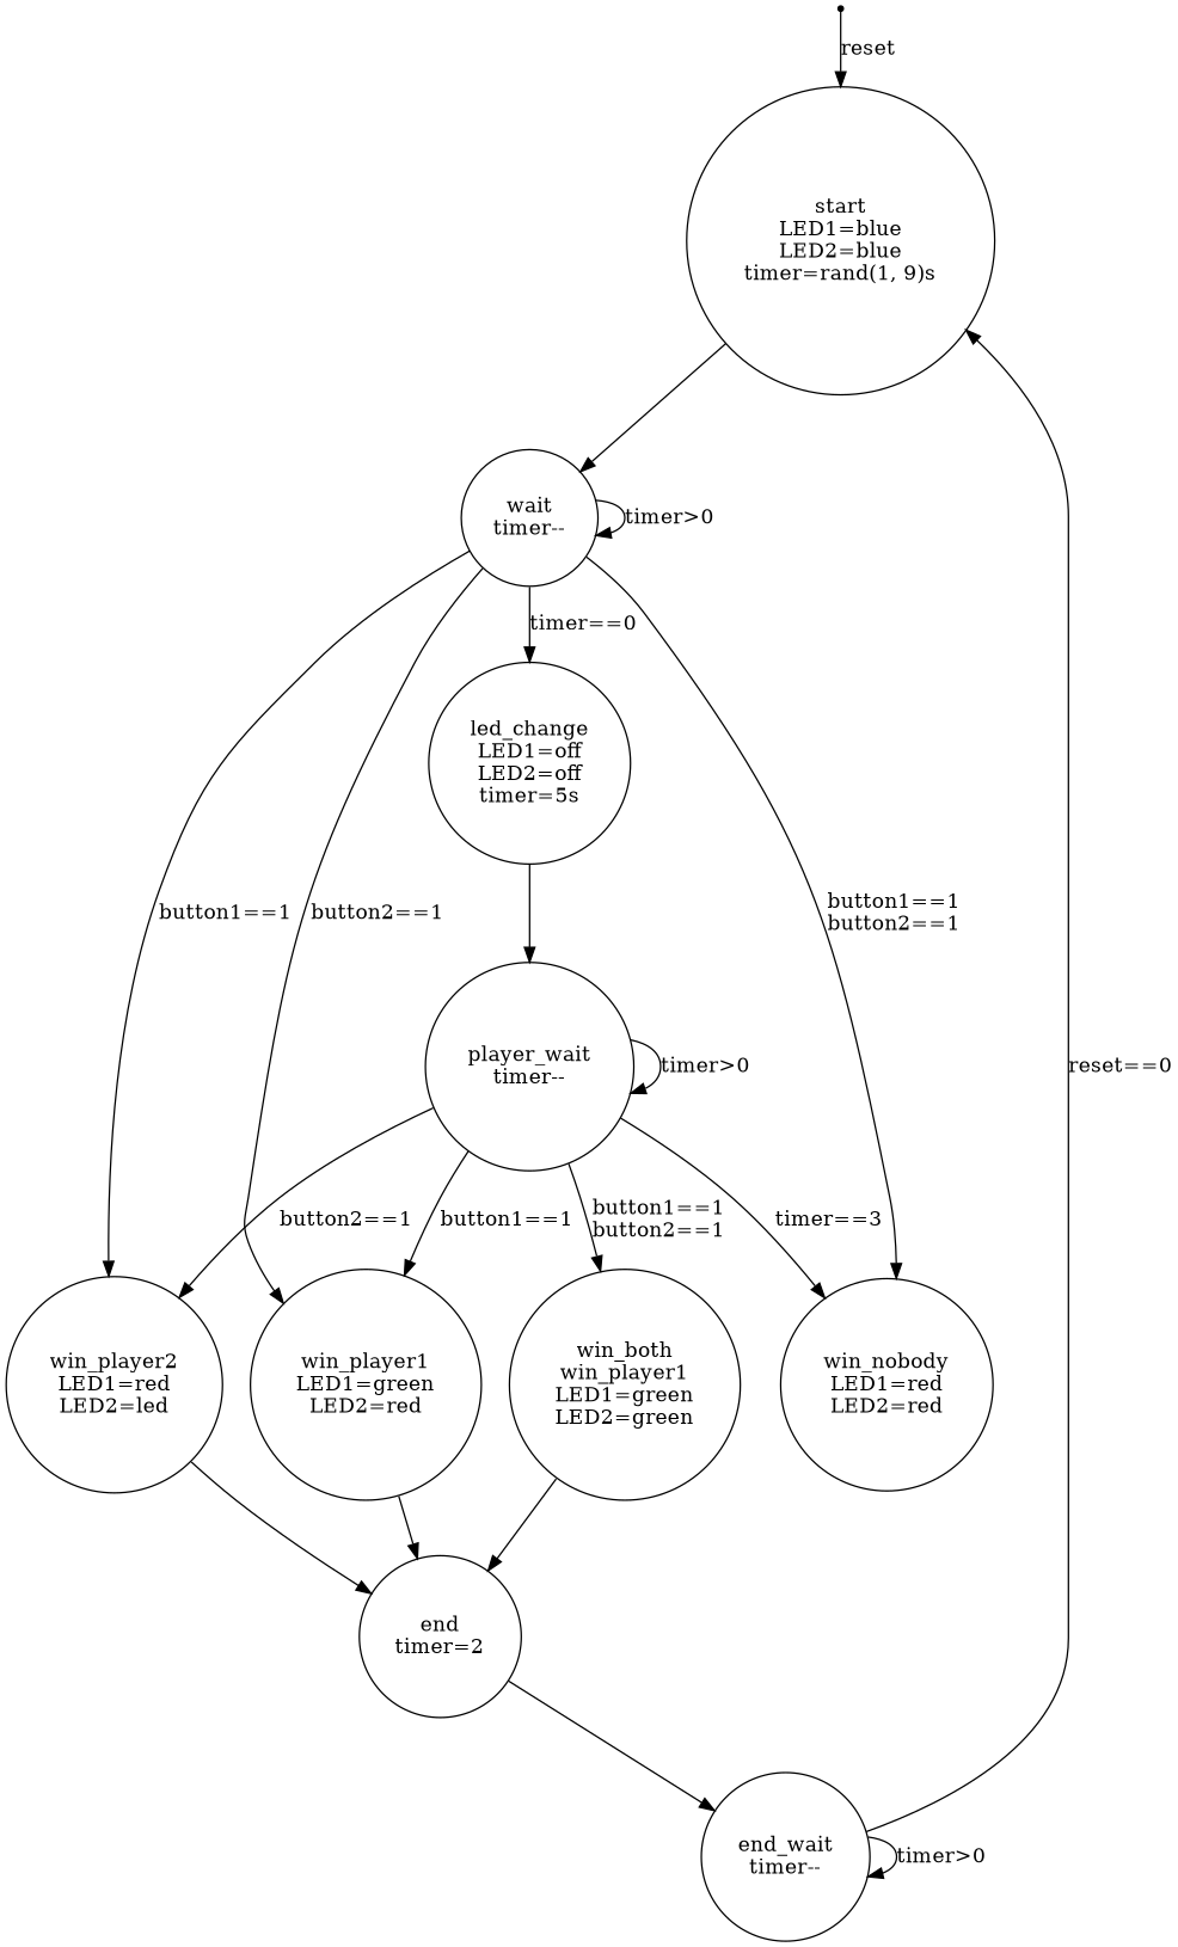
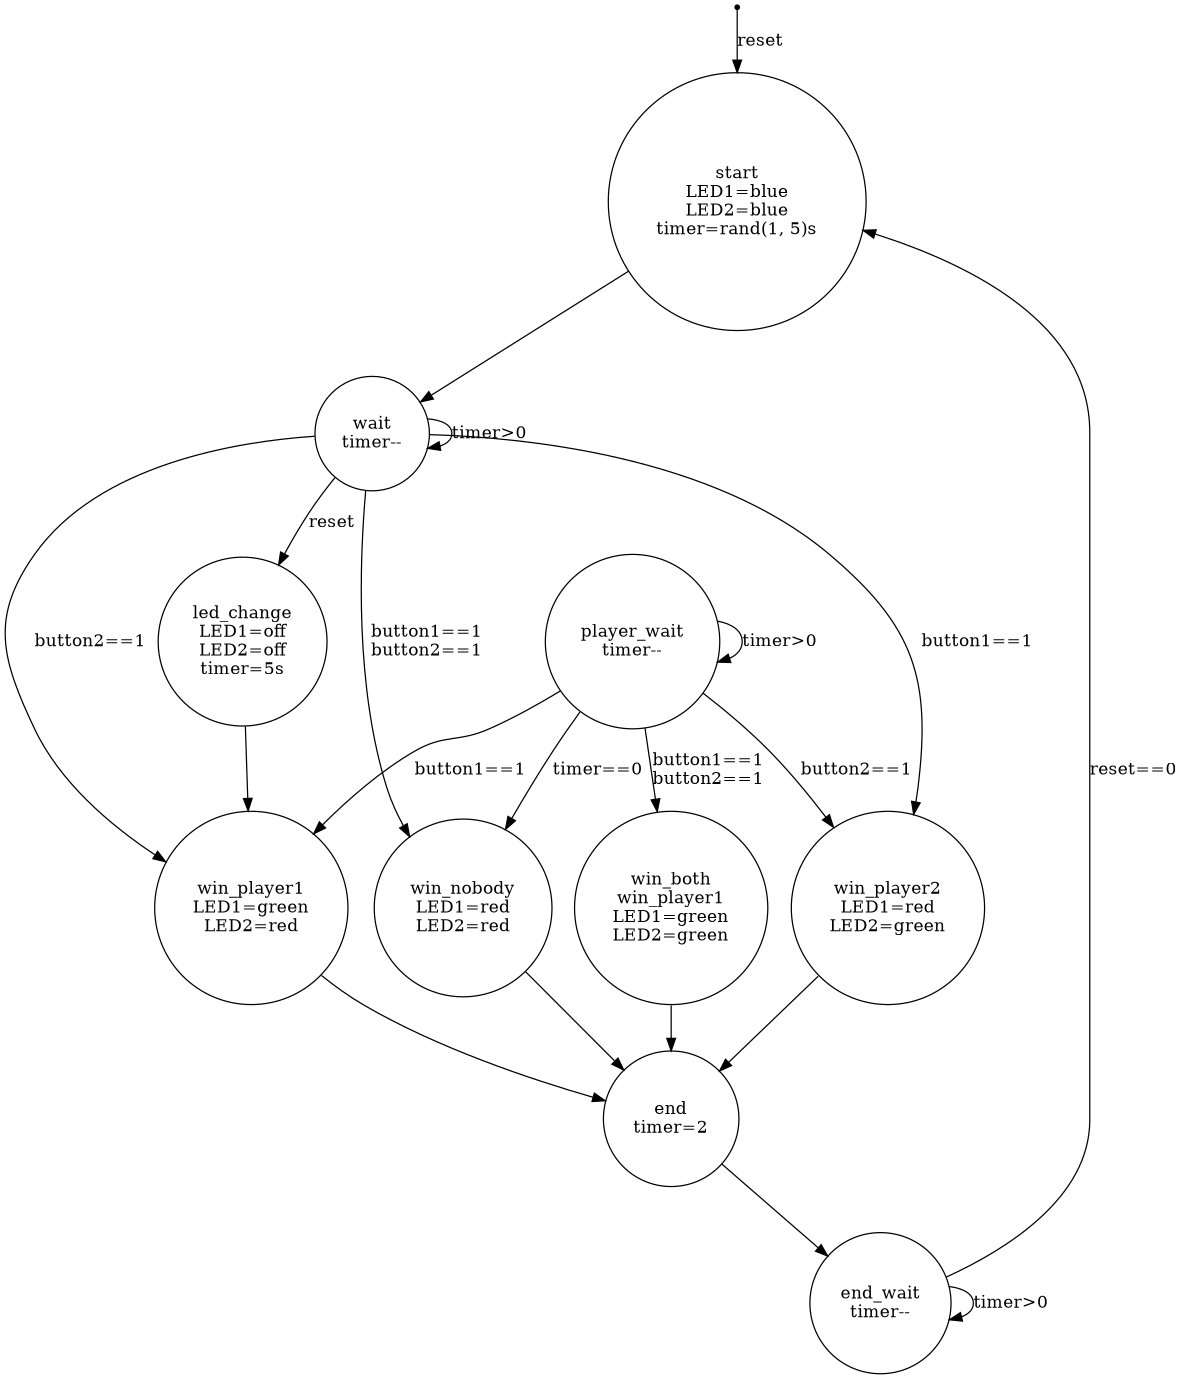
  digraph {
    rankdir=TB
    node [shape=circle]
    RESET [shape=point]
-   n2 [label=<start<br/>LED1=blue<br />LED2=blue<br />timer=rand(1, 9)s>]
+   n2 [label=<start<br/>LED1=blue<br />LED2=blue<br />timer=rand(1, 5)s>]
    n3 [label=<wait<br/>timer-->]
    n4 [label=<led_change<br/>LED1=off<br/>LED2=off<br/>timer=5s>]
    n5 [label=<win_player1<br/>LED1=green<br/>LED2=red>]
-   n6 [label=<win_player2<br/>LED1=red<br/>LED2=led>]
+   n6 [label=<win_player2<br/>LED1=red<br/>LED2=green>]
    n7 [label=<win_nobody<br/>LED1=red<br/>LED2=red>]
    n8 [label=<player_wait<br/>timer-->]
    n9 [label=<end<br/>timer=2>]
    n10 [label=<win_both<br/>win_player1<br/>LED1=green<br/>LED2=green>]
    n11 [label=<end_wait<br/>timer-->]
    RESET -> n2 [label=reset]
    n2 -> n3
    n3 -> n3 [label="timer>0"]
-   n3 -> n4 [label="timer==0"]
+   n3 -> n4 [label=reset]
    n3 -> n5 [label=<button2==1>]
    n3 -> n6 [label=<button1==1>]
    n3 -> n7 [label=<button1==1<br/>button2==1>]
-   n4 -> n8
+   n4 -> n5
    n5 -> n9
    n6 -> n9
+   n7 -> n9
    n8 -> n5 [label=<button1==1>]
    n8 -> n6 [label=<button2==1>]
-   n8 -> n7 [label="timer==3"]
+   n8 -> n7 [label="timer==0"]
    n8 -> n8 [label="timer>0"]
    n8 -> n10 [label=<button1==1<br/>button2==1>]
    n9 -> n11
    n10 -> n9
    n11 -> n2 [label="reset==0"]
    n11 -> n11 [label="timer>0"]
  }
